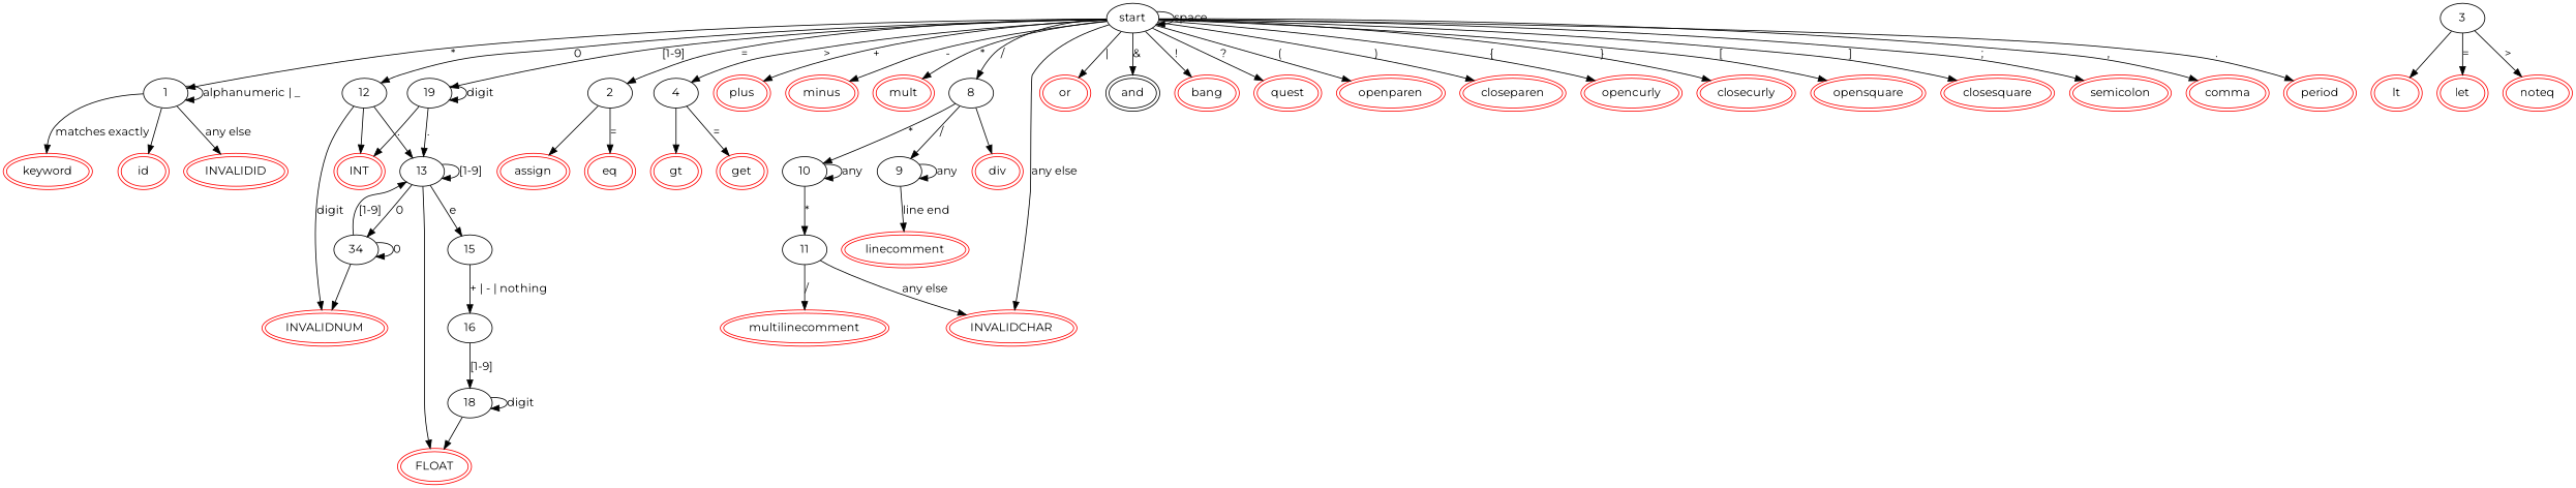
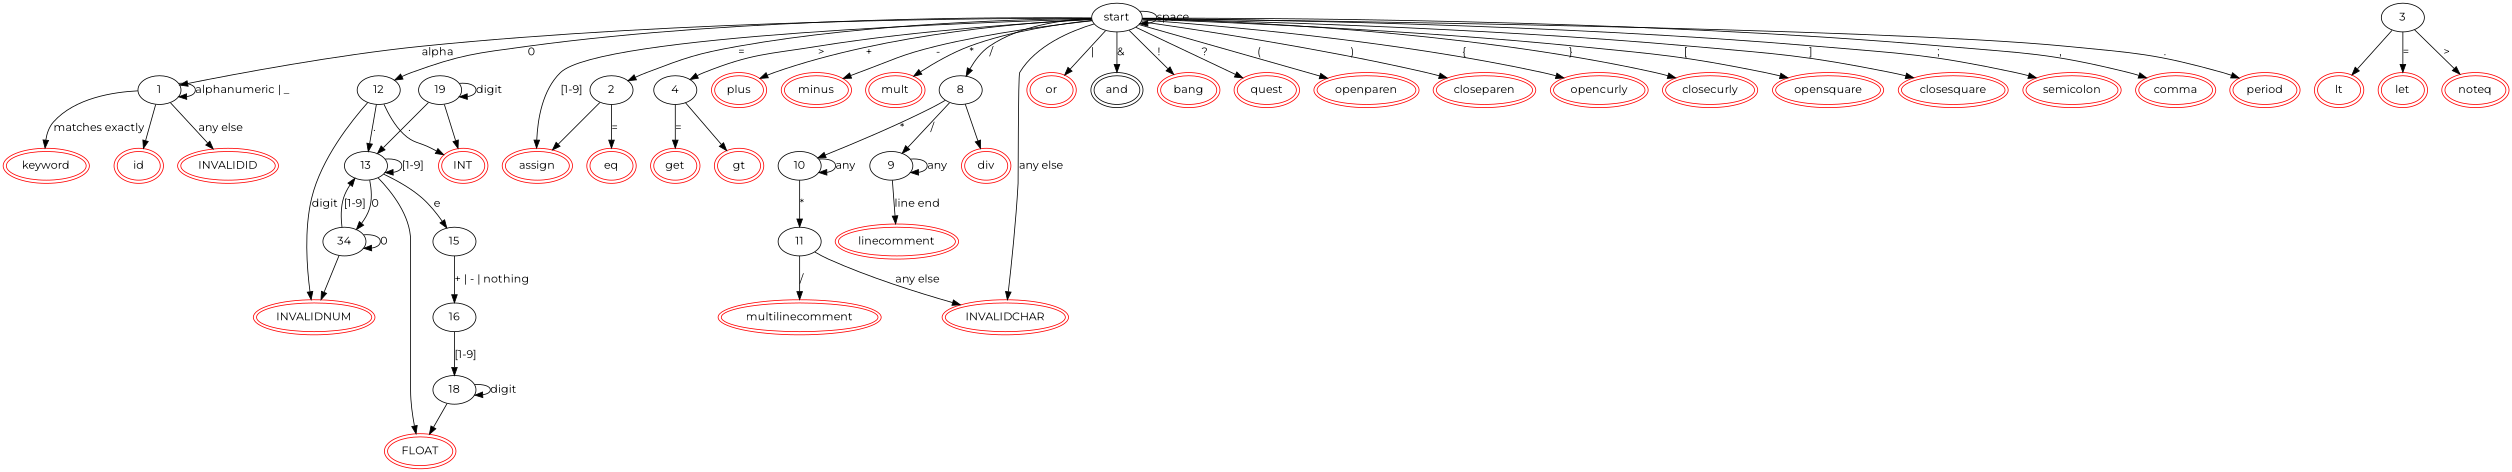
  digraph {
    fontname=Montserrat
    node [fontname=Montserrat color=red peripheries=2]
    edge [fontname=Montserrat]
    start [color="" peripheries=""]
    1 [color="" peripheries=""]
    12 [color="" peripheries=""]
    19 [color="" peripheries=""]
    2 [color="" peripheries=""]
    4 [color="" peripheries=""]
    plus
    minus
    mult
    8 [color="" peripheries=""]
    INVALIDCHAR
    or
    and [color=black]
    bang
    quest
    openparen
    closeparen
    opencurly
    closecurly
    opensquare
    closesquare
    semicolon
    comma
    period
    keyword
    id
    INVALIDID
    INT
    INVALIDNUM
    13 [color="" peripheries=""]
    assign
    eq
    3 [color="" peripheries=""]
    lt
    let
    noteq
    gt
    get
    div
    9 [color="" peripheries=""]
    10 [color="" peripheries=""]
    n42 [label=34 color="" peripheries=""]
    FLOAT
    15 [color="" peripheries=""]
    16 [color="" peripheries=""]
    18 [color="" peripheries=""]
    linecomment
    11 [color="" peripheries=""]
    multilinecomment
    start -> start [label=space]
-   start -> 1 [label="*"]
+   start -> 1 [label=alpha]
    start -> 12 [label=0]
-   start -> 19 [label="[1-9]"]
+   start -> assign [label="[1-9]"]
    start -> 2 [label="="]
    start -> 4 [label=">"]
    start -> plus [label="+"]
    start -> minus [label="-"]
    start -> mult [label="*"]
    start -> 8 [label="/"]
    start -> INVALIDCHAR [label="any else"]
    start -> or [label="|"]
    start -> and [label="&"]
    start -> bang [label="!"]
    start -> quest [label="?"]
    start -> openparen [label="("]
    start -> closeparen [label=")"]
    start -> opencurly [label="{"]
    start -> closecurly [label="}"]
    start -> opensquare [label="["]
    start -> closesquare [label="]"]
    start -> semicolon [label=";"]
    start -> comma [label=","]
    start -> period [label="."]
    1 -> 1 [label="alphanumeric | _"]
    1 -> keyword [label="matches exactly"]
    1 -> id
    1 -> INVALIDID [label="any else"]
    12 -> INT
    12 -> INVALIDNUM [label=digit]
    12 -> 13 [label="."]
    19 -> 19 [label=digit]
    19 -> INT
    19 -> 13 [label="."]
    2 -> assign
    2 -> eq [label="="]
    4 -> gt
    4 -> get [label="="]
    8 -> div
    8 -> 9 [label="/"]
    8 -> 10 [label="*"]
    13 -> 13 [label="[1-9]"]
    13 -> n42 [label=0]
    13 -> FLOAT
    13 -> 15 [label=e]
    3 -> lt
    3 -> let [label="="]
    3 -> noteq [label=">"]
    9 -> 9 [label=any]
    9 -> linecomment [label="line end"]
    10 -> 10 [label=any]
    10 -> 11 [label="*"]
    n42 -> INVALIDNUM
    n42 -> 13 [label="[1-9]"]
    n42 -> n42 [label=0]
    15 -> 16 [label="+ | - | nothing"]
    16 -> 18 [label="[1-9]"]
    18 -> FLOAT
    18 -> 18 [label=digit]
    11 -> INVALIDCHAR [label="any else"]
    11 -> multilinecomment [label="/"]
  }
